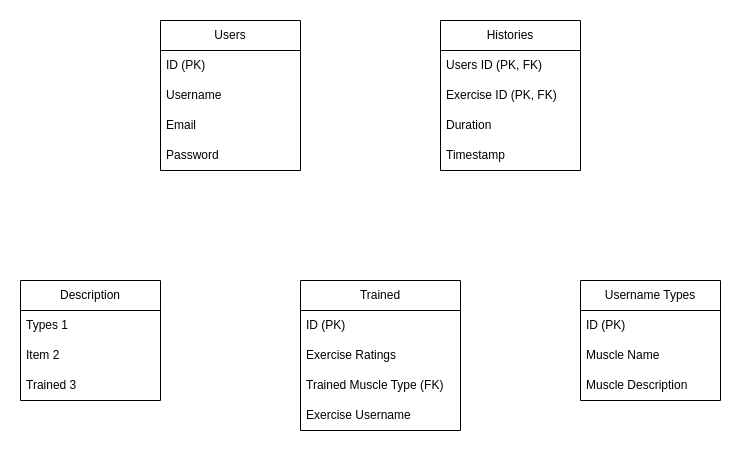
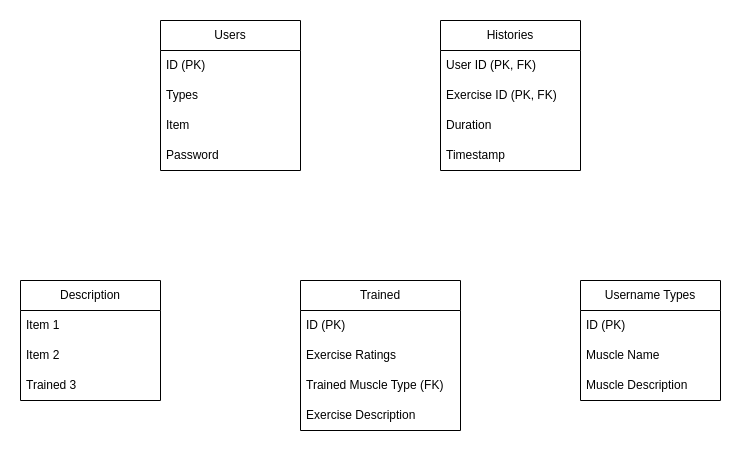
  <mxCell id="0" />
  <mxCell id="1" parent="0" />
  <mxCell id="2" value="Users" style="swimlane;fontStyle=0;childLayout=stackLayout;horizontal=1;startSize=30;horizontalStack=0;resizeParent=1;resizeParentMax=0;resizeLast=0;collapsible=1;marginBottom=0;whiteSpace=wrap;html=1;" vertex="1" parent="1"><mxGeometry x="160" y="20" width="140" height="150" as="geometry" /></mxCell>
  <mxCell id="3" value="ID (PK)" style="text;strokeColor=none;fillColor=none;align=left;verticalAlign=middle;spacingLeft=4;spacingRight=4;overflow=hidden;points=[[0,0.5],[1,0.5]];portConstraint=eastwest;rotatable=0;whiteSpace=wrap;html=1;" vertex="1" parent="2"><mxGeometry y="30" width="140" height="30" as="geometry" /></mxCell>
- <mxCell id="4" value="Username" style="text;strokeColor=none;fillColor=none;align=left;verticalAlign=middle;spacingLeft=4;spacingRight=4;overflow=hidden;points=[[0,0.5],[1,0.5]];portConstraint=eastwest;rotatable=0;whiteSpace=wrap;html=1;" vertex="1" parent="2"><mxGeometry y="60" width="140" height="30" as="geometry" /></mxCell>
- <mxCell id="5" value="Email" style="text;strokeColor=none;fillColor=none;align=left;verticalAlign=middle;spacingLeft=4;spacingRight=4;overflow=hidden;points=[[0,0.5],[1,0.5]];portConstraint=eastwest;rotatable=0;whiteSpace=wrap;html=1;" vertex="1" parent="2"><mxGeometry y="90" width="140" height="30" as="geometry" /></mxCell>
+ <mxCell id="4" value="Types" style="text;strokeColor=none;fillColor=none;align=left;verticalAlign=middle;spacingLeft=4;spacingRight=4;overflow=hidden;points=[[0,0.5],[1,0.5]];portConstraint=eastwest;rotatable=0;whiteSpace=wrap;html=1;" vertex="1" parent="2"><mxGeometry y="60" width="140" height="30" as="geometry" /></mxCell>
+ <mxCell id="5" value="Item" style="text;strokeColor=none;fillColor=none;align=left;verticalAlign=middle;spacingLeft=4;spacingRight=4;overflow=hidden;points=[[0,0.5],[1,0.5]];portConstraint=eastwest;rotatable=0;whiteSpace=wrap;html=1;" vertex="1" parent="2"><mxGeometry y="90" width="140" height="30" as="geometry" /></mxCell>
  <mxCell id="6" value="Password" style="text;strokeColor=none;fillColor=none;align=left;verticalAlign=middle;spacingLeft=4;spacingRight=4;overflow=hidden;points=[[0,0.5],[1,0.5]];portConstraint=eastwest;rotatable=0;whiteSpace=wrap;html=1;" vertex="1" parent="2"><mxGeometry y="120" width="140" height="30" as="geometry" /></mxCell>
  <mxCell id="7" value="Trained" style="swimlane;fontStyle=0;childLayout=stackLayout;horizontal=1;startSize=30;horizontalStack=0;resizeParent=1;resizeParentMax=0;resizeLast=0;collapsible=1;marginBottom=0;whiteSpace=wrap;html=1;" vertex="1" parent="1"><mxGeometry x="300" y="280" width="160" height="150" as="geometry" /></mxCell>
  <mxCell id="8" value="ID (PK)" style="text;strokeColor=none;fillColor=none;align=left;verticalAlign=middle;spacingLeft=4;spacingRight=4;overflow=hidden;points=[[0,0.5],[1,0.5]];portConstraint=eastwest;rotatable=0;whiteSpace=wrap;html=1;" vertex="1" parent="7"><mxGeometry y="30" width="160" height="30" as="geometry" /></mxCell>
  <mxCell id="9" value="Exercise Ratings" style="text;strokeColor=none;fillColor=none;align=left;verticalAlign=middle;spacingLeft=4;spacingRight=4;overflow=hidden;points=[[0,0.5],[1,0.5]];portConstraint=eastwest;rotatable=0;whiteSpace=wrap;html=1;" vertex="1" parent="7"><mxGeometry y="60" width="160" height="30" as="geometry" /></mxCell>
  <mxCell id="10" value="Trained Muscle Type (FK)" style="text;strokeColor=none;fillColor=none;align=left;verticalAlign=middle;spacingLeft=4;spacingRight=4;overflow=hidden;points=[[0,0.5],[1,0.5]];portConstraint=eastwest;rotatable=0;whiteSpace=wrap;html=1;" vertex="1" parent="7"><mxGeometry y="90" width="160" height="30" as="geometry" /></mxCell>
- <mxCell id="11" value="Exercise Username" style="text;strokeColor=none;fillColor=none;align=left;verticalAlign=middle;spacingLeft=4;spacingRight=4;overflow=hidden;points=[[0,0.5],[1,0.5]];portConstraint=eastwest;rotatable=0;whiteSpace=wrap;html=1;" vertex="1" parent="7"><mxGeometry y="120" width="160" height="30" as="geometry" /></mxCell>
+ <mxCell id="11" value="Exercise Description" style="text;strokeColor=none;fillColor=none;align=left;verticalAlign=middle;spacingLeft=4;spacingRight=4;overflow=hidden;points=[[0,0.5],[1,0.5]];portConstraint=eastwest;rotatable=0;whiteSpace=wrap;html=1;" vertex="1" parent="7"><mxGeometry y="120" width="160" height="30" as="geometry" /></mxCell>
  <mxCell id="12" value="Histories" style="swimlane;fontStyle=0;childLayout=stackLayout;horizontal=1;startSize=30;horizontalStack=0;resizeParent=1;resizeParentMax=0;resizeLast=0;collapsible=1;marginBottom=0;whiteSpace=wrap;html=1;" vertex="1" parent="1"><mxGeometry x="440" y="20" width="140" height="150" as="geometry" /></mxCell>
- <mxCell id="13" value="Users ID (PK, FK)" style="text;strokeColor=none;fillColor=none;align=left;verticalAlign=middle;spacingLeft=4;spacingRight=4;overflow=hidden;points=[[0,0.5],[1,0.5]];portConstraint=eastwest;rotatable=0;whiteSpace=wrap;html=1;" vertex="1" parent="12"><mxGeometry y="30" width="140" height="30" as="geometry" /></mxCell>
+ <mxCell id="13" value="User ID (PK, FK)" style="text;strokeColor=none;fillColor=none;align=left;verticalAlign=middle;spacingLeft=4;spacingRight=4;overflow=hidden;points=[[0,0.5],[1,0.5]];portConstraint=eastwest;rotatable=0;whiteSpace=wrap;html=1;" vertex="1" parent="12"><mxGeometry y="30" width="140" height="30" as="geometry" /></mxCell>
  <mxCell id="14" value="Exercise ID (PK, FK)" style="text;strokeColor=none;fillColor=none;align=left;verticalAlign=middle;spacingLeft=4;spacingRight=4;overflow=hidden;points=[[0,0.5],[1,0.5]];portConstraint=eastwest;rotatable=0;whiteSpace=wrap;html=1;" vertex="1" parent="12"><mxGeometry y="60" width="140" height="30" as="geometry" /></mxCell>
  <mxCell id="15" value="Duration" style="text;strokeColor=none;fillColor=none;align=left;verticalAlign=middle;spacingLeft=4;spacingRight=4;overflow=hidden;points=[[0,0.5],[1,0.5]];portConstraint=eastwest;rotatable=0;whiteSpace=wrap;html=1;" vertex="1" parent="12"><mxGeometry y="90" width="140" height="30" as="geometry" /></mxCell>
  <mxCell id="16" value="Timestamp" style="text;strokeColor=none;fillColor=none;align=left;verticalAlign=middle;spacingLeft=4;spacingRight=4;overflow=hidden;points=[[0,0.5],[1,0.5]];portConstraint=eastwest;rotatable=0;whiteSpace=wrap;html=1;" vertex="1" parent="12"><mxGeometry y="120" width="140" height="30" as="geometry" /></mxCell>
  <mxCell id="17" value="Username Types" style="swimlane;fontStyle=0;childLayout=stackLayout;horizontal=1;startSize=30;horizontalStack=0;resizeParent=1;resizeParentMax=0;resizeLast=0;collapsible=1;marginBottom=0;whiteSpace=wrap;html=1;" vertex="1" parent="1"><mxGeometry x="580" y="280" width="140" height="120" as="geometry" /></mxCell>
  <mxCell id="18" value="ID (PK)" style="text;strokeColor=none;fillColor=none;align=left;verticalAlign=middle;spacingLeft=4;spacingRight=4;overflow=hidden;points=[[0,0.5],[1,0.5]];portConstraint=eastwest;rotatable=0;whiteSpace=wrap;html=1;" vertex="1" parent="17"><mxGeometry y="30" width="140" height="30" as="geometry" /></mxCell>
  <mxCell id="19" value="Muscle Name" style="text;strokeColor=none;fillColor=none;align=left;verticalAlign=middle;spacingLeft=4;spacingRight=4;overflow=hidden;points=[[0,0.5],[1,0.5]];portConstraint=eastwest;rotatable=0;whiteSpace=wrap;html=1;" vertex="1" parent="17"><mxGeometry y="60" width="140" height="30" as="geometry" /></mxCell>
  <mxCell id="20" value="Muscle Description" style="text;strokeColor=none;fillColor=none;align=left;verticalAlign=middle;spacingLeft=4;spacingRight=4;overflow=hidden;points=[[0,0.5],[1,0.5]];portConstraint=eastwest;rotatable=0;whiteSpace=wrap;html=1;" vertex="1" parent="17"><mxGeometry y="90" width="140" height="30" as="geometry" /></mxCell>
  <mxCell id="21" value="Description" style="swimlane;fontStyle=0;childLayout=stackLayout;horizontal=1;startSize=30;horizontalStack=0;resizeParent=1;resizeParentMax=0;resizeLast=0;collapsible=1;marginBottom=0;whiteSpace=wrap;html=1;" vertex="1" parent="1"><mxGeometry x="20" y="280" width="140" height="120" as="geometry" /></mxCell>
- <mxCell id="22" value="Types 1" style="text;strokeColor=none;fillColor=none;align=left;verticalAlign=middle;spacingLeft=4;spacingRight=4;overflow=hidden;points=[[0,0.5],[1,0.5]];portConstraint=eastwest;rotatable=0;whiteSpace=wrap;html=1;" vertex="1" parent="21"><mxGeometry y="30" width="140" height="30" as="geometry" /></mxCell>
+ <mxCell id="22" value="Item 1" style="text;strokeColor=none;fillColor=none;align=left;verticalAlign=middle;spacingLeft=4;spacingRight=4;overflow=hidden;points=[[0,0.5],[1,0.5]];portConstraint=eastwest;rotatable=0;whiteSpace=wrap;html=1;" vertex="1" parent="21"><mxGeometry y="30" width="140" height="30" as="geometry" /></mxCell>
  <mxCell id="23" value="Item 2" style="text;strokeColor=none;fillColor=none;align=left;verticalAlign=middle;spacingLeft=4;spacingRight=4;overflow=hidden;points=[[0,0.5],[1,0.5]];portConstraint=eastwest;rotatable=0;whiteSpace=wrap;html=1;" vertex="1" parent="21"><mxGeometry y="60" width="140" height="30" as="geometry" /></mxCell>
  <mxCell id="24" value="Trained 3" style="text;strokeColor=none;fillColor=none;align=left;verticalAlign=middle;spacingLeft=4;spacingRight=4;overflow=hidden;points=[[0,0.5],[1,0.5]];portConstraint=eastwest;rotatable=0;whiteSpace=wrap;html=1;" vertex="1" parent="21"><mxGeometry y="90" width="140" height="30" as="geometry" /></mxCell>
